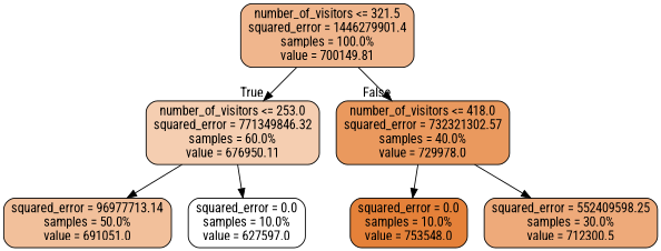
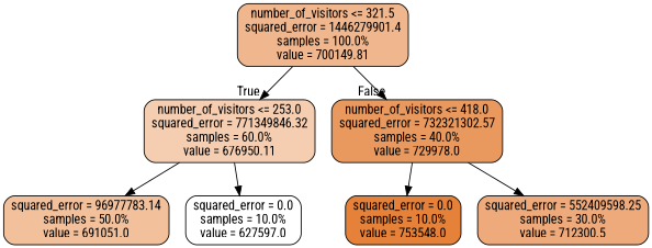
  digraph {
    fontname="Roboto Condensed"
    node [color=black fontname="Roboto Condensed" shape=box style="filled, rounded"]
    edge [fontname="Roboto Condensed"]
    n1 [fillcolor="#f0b68d" label="number_of_visitors <= 321.5\nsquared_error = 1446279901.4\nsamples = 100.0%\nvalue = 700149.81"]
    n2 [fillcolor="#f5ceb1" label="number_of_visitors <= 253.0\nsquared_error = 771349846.32\nsamples = 60.0%\nvalue = 676950.11"]
    n3 [fillcolor="#ea995e" label="number_of_visitors <= 418.0\nsquared_error = 732321302.57\nsamples = 40.0%\nvalue = 729978.0"]
-   n4 [fillcolor="#f2c09b" label="squared_error = 96977713.14\nsamples = 50.0%\nvalue = 691051.0"]
+   n4 [fillcolor="#f2c09b" label="squared_error = 96977783.14\nsamples = 50.0%\nvalue = 691051.0"]
    n5 [fillcolor="#ffffff" label="squared_error = 0.0\nsamples = 10.0%\nvalue = 627597.0"]
    n6 [fillcolor="#e58139" label="squared_error = 0.0\nsamples = 10.0%\nvalue = 753548.0"]
    n7 [fillcolor="#eeaa7a" label="squared_error = 552409598.25\nsamples = 30.0%\nvalue = 712300.5"]
    n1 -> n2 [headlabel=True labelangle=45 labeldistance=2.5]
    n1 -> n3 [headlabel=False labelangle=-45 labeldistance=2.5]
    n2 -> n4
    n2 -> n5
    n3 -> n6
    n3 -> n7
  }
